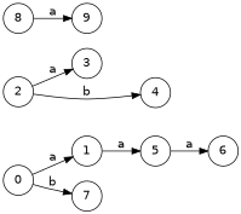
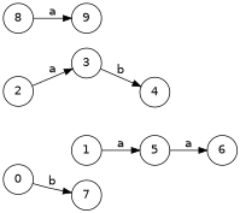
  digraph {
    fontname="DejaVu Sans"
    rankdir=LR
    node [fontname="DejaVu Sans" shape=circle]
    edge [fontname="DejaVu Sans"]
    0
    1
    7
    5
    2
    3
    4
    6
    8
    9
-   0 -> 1 [label=a]
    0 -> 7 [label=b]
    1 -> 5 [label=a]
    5 -> 6 [label=a]
    2 -> 3 [label=a]
-   2 -> 4 [label=b]
+   3 -> 4 [label=b]
    8 -> 9 [label=a]
  }
